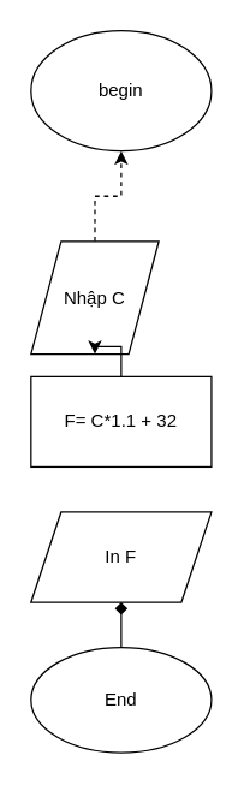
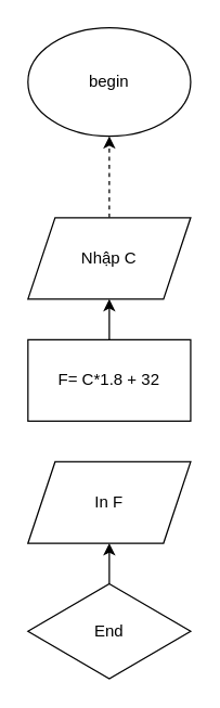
  <mxCell id="0" />
  <mxCell id="1" parent="0" />
  <mxCell id="2" value="begin" style="ellipse;whiteSpace=wrap;html=1;" vertex="1" parent="1"><mxGeometry x="20" y="20" width="120" height="80" as="geometry" /></mxCell>
  <mxCell id="3" style="edgeStyle=orthogonalEdgeStyle;rounded=0;orthogonalLoop=1;jettySize=auto;html=1;entryX=0.5;entryY=1;entryDx=0;entryDy=0;exitX=0.5;exitY=0;exitDx=0;exitDy=0;dashed=1;" edge="1" parent="1" source="4" target="2"><mxGeometry relative="1" as="geometry" /></mxCell>
- <mxCell id="4" value="Nhập C" style="shape=parallelogram;perimeter=parallelogramPerimeter;whiteSpace=wrap;html=1;fixedSize=1;" vertex="1" parent="1"><mxGeometry x="20" y="160" width="85" height="75" as="geometry" /></mxCell>
+ <mxCell id="4" value="Nhập C" style="shape=parallelogram;perimeter=parallelogramPerimeter;whiteSpace=wrap;html=1;fixedSize=1;" vertex="1" parent="1"><mxGeometry x="20" y="160" width="120" height="60" as="geometry" /></mxCell>
  <mxCell id="5" style="edgeStyle=orthogonalEdgeStyle;rounded=0;orthogonalLoop=1;jettySize=auto;html=1;entryX=0.5;entryY=1;entryDx=0;entryDy=0;" edge="1" parent="1" source="6" target="4"><mxGeometry relative="1" as="geometry" /></mxCell>
- <mxCell id="6" value="F= C*1.1 + 32" style="rounded=0;whiteSpace=wrap;html=1;" vertex="1" parent="1"><mxGeometry x="20" y="250" width="120" height="60" as="geometry" /></mxCell>
+ <mxCell id="6" value="F= C*1.8 + 32" style="rounded=0;whiteSpace=wrap;html=1;" vertex="1" parent="1"><mxGeometry x="20" y="250" width="120" height="60" as="geometry" /></mxCell>
  <mxCell id="7" value="In F" style="shape=parallelogram;perimeter=parallelogramPerimeter;whiteSpace=wrap;html=1;fixedSize=1;" vertex="1" parent="1"><mxGeometry x="20" y="340" width="120" height="60" as="geometry" /></mxCell>
- <mxCell id="8" style="edgeStyle=orthogonalEdgeStyle;rounded=0;orthogonalLoop=1;jettySize=auto;html=1;entryX=0.5;entryY=1;entryDx=0;entryDy=0;endArrow=diamond;" edge="1" parent="1" source="9" target="7"><mxGeometry relative="1" as="geometry" /></mxCell>
- <mxCell id="9" value="End" style="ellipse;whiteSpace=wrap;html=1;" vertex="1" parent="1"><mxGeometry x="20" y="430" width="120" height="70" as="geometry" /></mxCell>
+ <mxCell id="8" style="edgeStyle=orthogonalEdgeStyle;rounded=0;orthogonalLoop=1;jettySize=auto;html=1;entryX=0.5;entryY=1;entryDx=0;entryDy=0;" edge="1" parent="1" source="9" target="7"><mxGeometry relative="1" as="geometry" /></mxCell>
+ <mxCell id="9" value="End" style="rhombus;whiteSpace=wrap;html=1;" vertex="1" parent="1"><mxGeometry x="20" y="430" width="120" height="70" as="geometry" /></mxCell>
